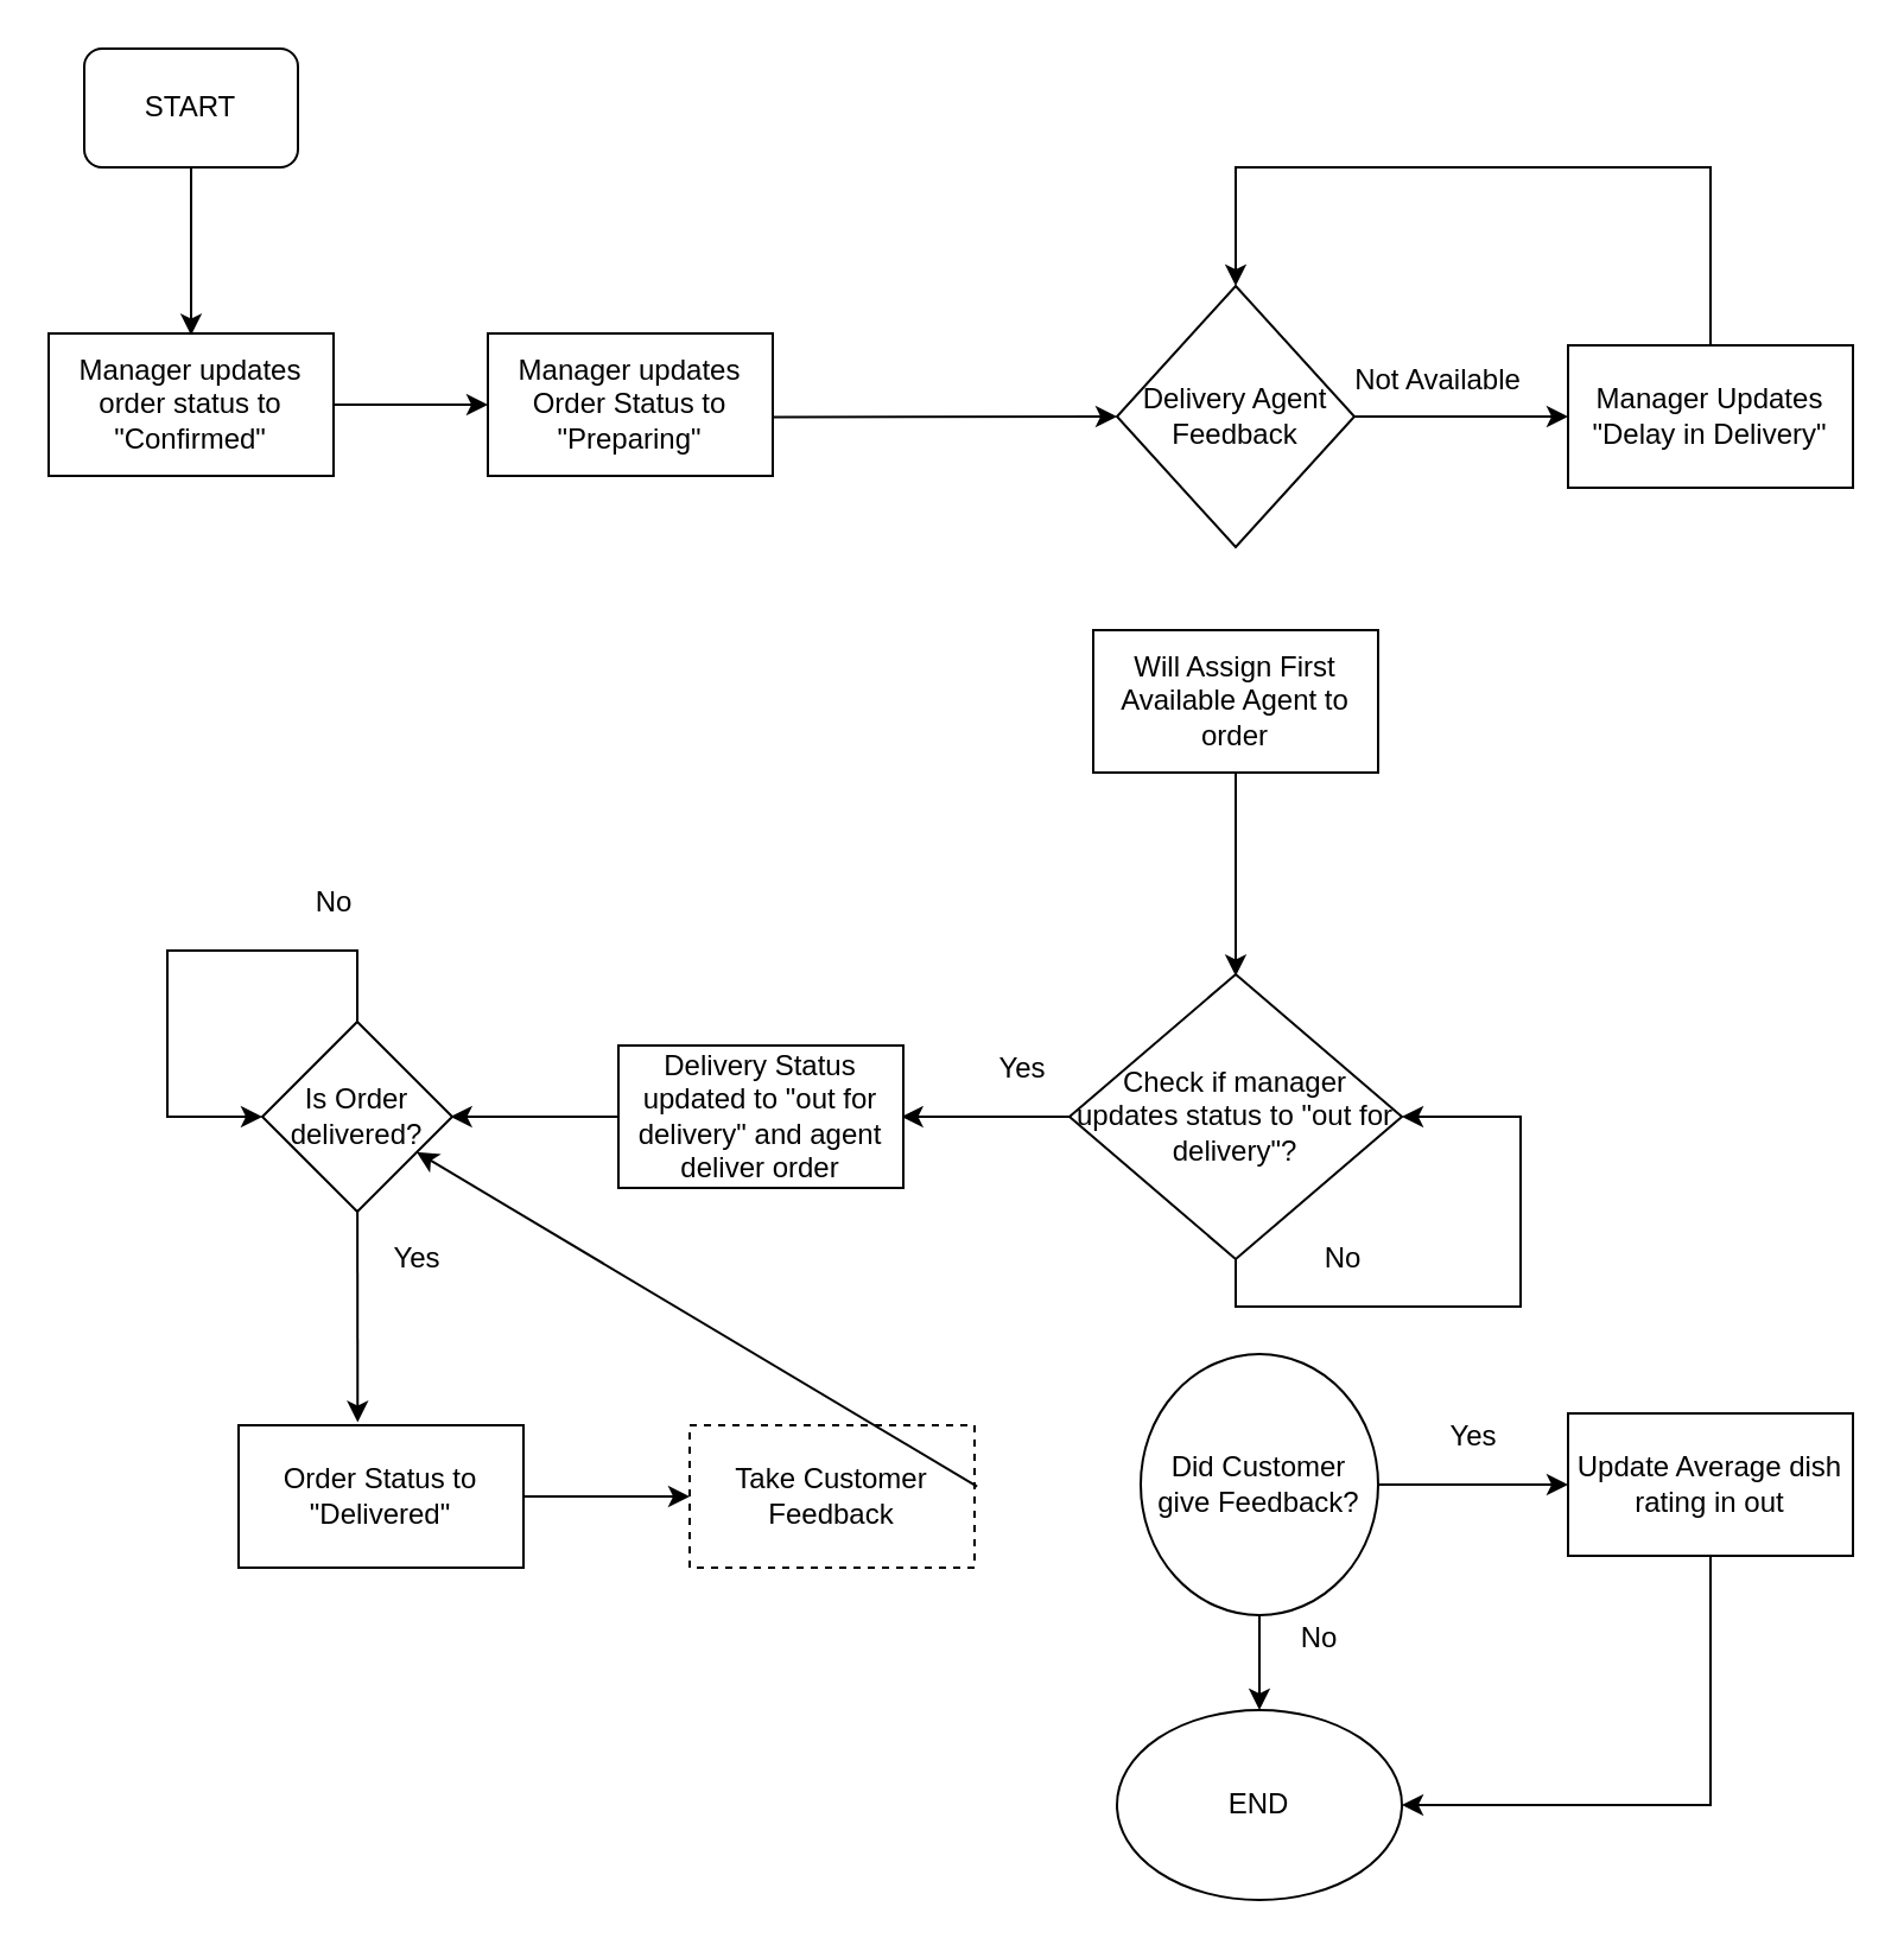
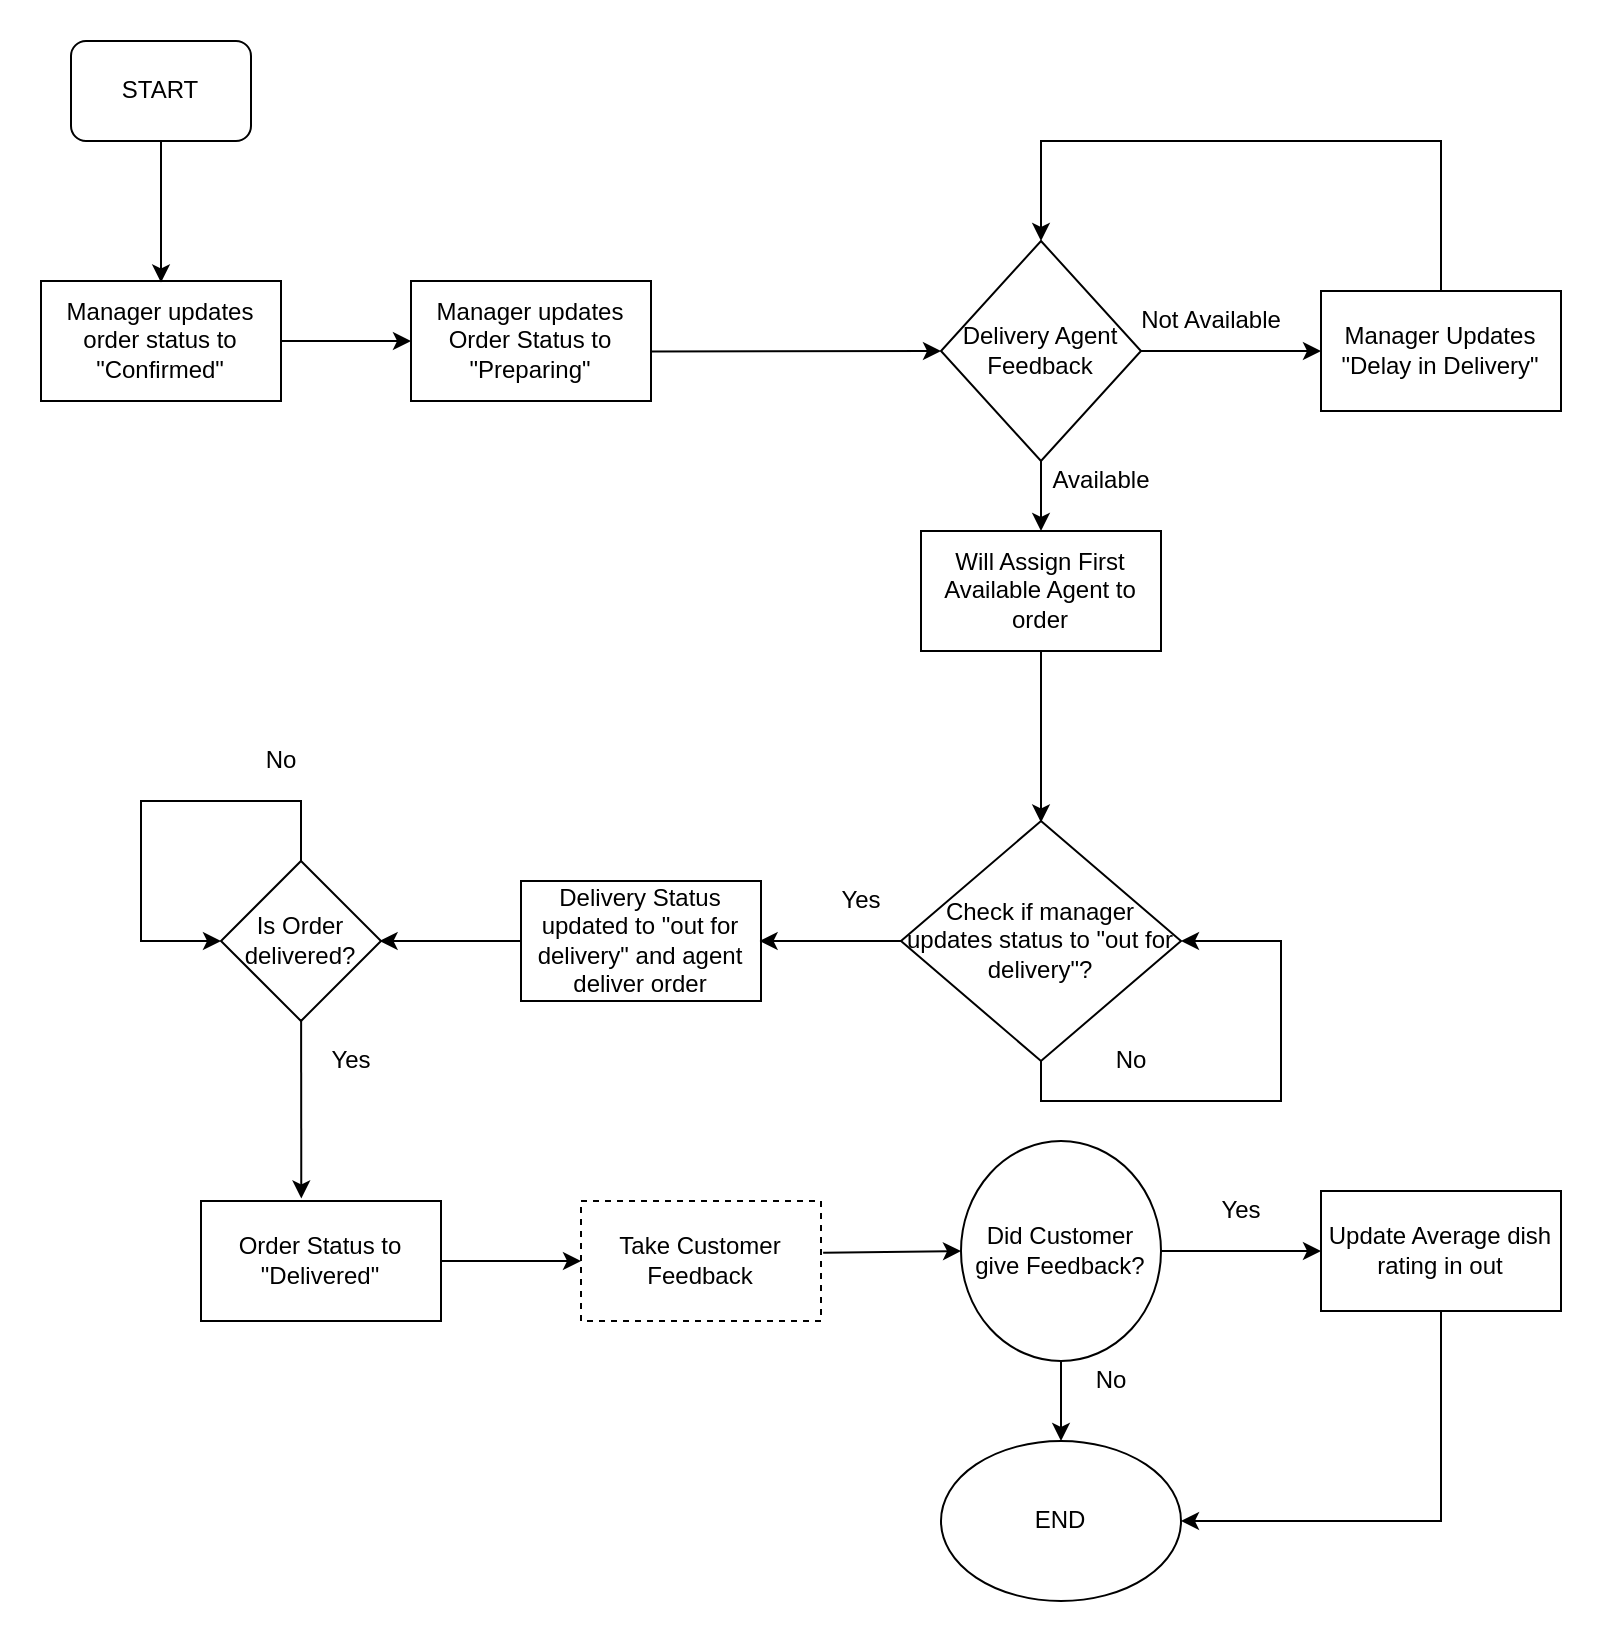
  <mxCell id="0" />
  <mxCell id="1" parent="0" />
  <mxCell id="2" value="START" style="whiteSpace=wrap;html=1;rounded=1;" parent="1" vertex="1"><mxGeometry x="35" y="20" width="90" height="50" as="geometry" /></mxCell>
  <mxCell id="3" value="Manager updates order status to &quot;Confirmed&quot;" style="rounded=0;whiteSpace=wrap;html=1;" parent="1" vertex="1"><mxGeometry x="20" y="140" width="120" height="60" as="geometry" /></mxCell>
  <mxCell id="4" value="Manager updates Order Status to &quot;Preparing&quot;" style="rounded=0;whiteSpace=wrap;html=1;" parent="1" vertex="1"><mxGeometry x="205" y="140" width="120" height="60" as="geometry" /></mxCell>
  <mxCell id="5" value="Delivery Agent Feedback" style="rhombus;whiteSpace=wrap;html=1;" parent="1" vertex="1"><mxGeometry x="470" y="120" width="100" height="110" as="geometry" /></mxCell>
  <mxCell id="6" value="" style="endArrow=classic;html=1;rounded=0;" parent="1" source="2" edge="1"><mxGeometry width="50" height="50" relative="1" as="geometry"><mxPoint x="80" y="120" as="sourcePoint" /><mxPoint x="80" y="140.711" as="targetPoint" /></mxGeometry></mxCell>
  <mxCell id="7" value="" style="endArrow=classic;html=1;rounded=0;entryX=0;entryY=0.5;entryDx=0;entryDy=0;" parent="1" source="3" target="4" edge="1"><mxGeometry width="50" height="50" relative="1" as="geometry"><mxPoint x="140" y="220" as="sourcePoint" /><mxPoint x="200" y="170" as="targetPoint" /></mxGeometry></mxCell>
  <mxCell id="8" value="Will Assign First Available Agent to order" style="rounded=0;whiteSpace=wrap;html=1;" parent="1" vertex="1"><mxGeometry x="460" y="265" width="120" height="60" as="geometry" /></mxCell>
  <mxCell id="9" value="Check if manager updates status to &quot;out for delivery&quot;?" style="rhombus;whiteSpace=wrap;html=1;" parent="1" vertex="1"><mxGeometry x="450" y="410" width="140" height="120" as="geometry" /></mxCell>
  <mxCell id="10" value="Delivery Status updated to &quot;out for delivery&quot; and agent deliver order" style="rounded=0;whiteSpace=wrap;html=1;" parent="1" vertex="1"><mxGeometry x="260" y="440" width="120" height="60" as="geometry" /></mxCell>
  <mxCell id="11" value="" style="endArrow=classic;html=1;rounded=0;entryX=0.5;entryY=0;entryDx=0;entryDy=0;exitX=0.5;exitY=0;exitDx=0;exitDy=0;" parent="1" source="13" target="5" edge="1"><mxGeometry width="50" height="50" relative="1" as="geometry"><mxPoint x="720" y="140" as="sourcePoint" /><mxPoint x="430" y="80" as="targetPoint" /><Array as="points"><mxPoint x="720" y="70" /><mxPoint x="520" y="70" /></Array></mxGeometry></mxCell>
+ <mxCell id="12" value="" style="endArrow=classic;html=1;rounded=0;exitX=0.5;exitY=1;exitDx=0;exitDy=0;entryX=0.5;entryY=0;entryDx=0;entryDy=0;" parent="1" source="5" target="8" edge="1"><mxGeometry width="50" height="50" relative="1" as="geometry"><mxPoint x="590" y="270" as="sourcePoint" /><mxPoint x="640" y="220" as="targetPoint" /></mxGeometry></mxCell>
  <mxCell id="13" value="Manager Updates &quot;Delay in Delivery&quot;" style="rounded=0;whiteSpace=wrap;html=1;" parent="1" vertex="1"><mxGeometry x="660" y="145" width="120" height="60" as="geometry" /></mxCell>
  <mxCell id="14" value="" style="endArrow=classic;html=1;rounded=0;exitX=1;exitY=0.5;exitDx=0;exitDy=0;entryX=0;entryY=0.5;entryDx=0;entryDy=0;" parent="1" source="5" target="13" edge="1"><mxGeometry width="50" height="50" relative="1" as="geometry"><mxPoint x="590" y="200" as="sourcePoint" /><mxPoint x="640" y="150" as="targetPoint" /></mxGeometry></mxCell>
  <mxCell id="15" value="" style="endArrow=classic;html=1;rounded=0;exitX=0.998;exitY=0.588;exitDx=0;exitDy=0;entryX=0;entryY=0.5;entryDx=0;entryDy=0;exitPerimeter=0;" parent="1" source="4" target="5" edge="1"><mxGeometry width="50" height="50" relative="1" as="geometry"><mxPoint x="360" y="210" as="sourcePoint" /><mxPoint x="410" y="160" as="targetPoint" /></mxGeometry></mxCell>
  <mxCell id="16" value="" style="endArrow=classic;html=1;rounded=0;" parent="1" source="8" edge="1"><mxGeometry width="50" height="50" relative="1" as="geometry"><mxPoint x="520" y="390" as="sourcePoint" /><mxPoint x="520" y="410.711" as="targetPoint" /></mxGeometry></mxCell>
  <mxCell id="17" value="" style="endArrow=classic;html=1;rounded=0;" parent="1" source="9" edge="1"><mxGeometry width="50" height="50" relative="1" as="geometry"><mxPoint x="379.289" y="520" as="sourcePoint" /><mxPoint x="379.289" y="470" as="targetPoint" /></mxGeometry></mxCell>
  <mxCell id="18" value="Is Order delivered?" style="rhombus;whiteSpace=wrap;html=1;" parent="1" vertex="1"><mxGeometry x="110" y="430" width="80" height="80" as="geometry" /></mxCell>
  <mxCell id="19" value="Order Status to &quot;Delivered&quot;" style="rounded=0;whiteSpace=wrap;html=1;" parent="1" vertex="1"><mxGeometry x="100" y="600" width="120" height="60" as="geometry" /></mxCell>
  <mxCell id="20" value="Take Customer Feedback" style="rounded=0;whiteSpace=wrap;html=1;dashed=1;" parent="1" vertex="1"><mxGeometry x="290" y="600" width="120" height="60" as="geometry" /></mxCell>
  <mxCell id="21" value="" style="endArrow=classic;html=1;rounded=0;entryX=0.418;entryY=-0.021;entryDx=0;entryDy=0;entryPerimeter=0;" parent="1" source="18" target="19" edge="1"><mxGeometry width="50" height="50" relative="1" as="geometry"><mxPoint x="150" y="560" as="sourcePoint" /><mxPoint x="150" y="580.711" as="targetPoint" /></mxGeometry></mxCell>
  <mxCell id="22" value="" style="endArrow=classic;html=1;rounded=0;exitX=1;exitY=0.5;exitDx=0;exitDy=0;entryX=0;entryY=0.5;entryDx=0;entryDy=0;" parent="1" source="19" target="20" edge="1"><mxGeometry width="50" height="50" relative="1" as="geometry"><mxPoint x="200" y="710" as="sourcePoint" /><mxPoint x="250" y="660" as="targetPoint" /></mxGeometry></mxCell>
  <mxCell id="23" value="Did Customer give Feedback?" style="ellipse;whiteSpace=wrap;html=1;" parent="1" vertex="1"><mxGeometry x="480" y="570" width="100" height="110" as="geometry" /></mxCell>
- <mxCell id="24" value="" style="endArrow=classic;html=1;rounded=0;exitX=1.009;exitY=0.431;exitDx=0;exitDy=0;exitPerimeter=0;" parent="1" source="20" target="18" edge="1"><mxGeometry width="50" height="50" relative="1" as="geometry"><mxPoint x="410" y="670" as="sourcePoint" /><mxPoint x="480" y="620" as="targetPoint" /></mxGeometry></mxCell>
+ <mxCell id="24" value="" style="endArrow=classic;html=1;rounded=0;entryX=0;entryY=0.5;entryDx=0;entryDy=0;exitX=1.009;exitY=0.431;exitDx=0;exitDy=0;exitPerimeter=0;" parent="1" source="20" target="23" edge="1"><mxGeometry width="50" height="50" relative="1" as="geometry"><mxPoint x="410" y="670" as="sourcePoint" /><mxPoint x="480" y="620" as="targetPoint" /></mxGeometry></mxCell>
  <mxCell id="25" value="Update Average dish rating in out" style="rounded=0;whiteSpace=wrap;html=1;" parent="1" vertex="1"><mxGeometry x="660" y="595" width="120" height="60" as="geometry" /></mxCell>
  <mxCell id="26" value="" style="endArrow=classic;html=1;rounded=0;entryX=0;entryY=0.5;entryDx=0;entryDy=0;" parent="1" source="23" target="25" edge="1"><mxGeometry width="50" height="50" relative="1" as="geometry"><mxPoint x="580" y="675" as="sourcePoint" /><mxPoint x="650.711" y="625" as="targetPoint" /></mxGeometry></mxCell>
  <mxCell id="27" value="END" style="ellipse;whiteSpace=wrap;html=1;" parent="1" vertex="1"><mxGeometry x="470" y="720" width="120" height="80" as="geometry" /></mxCell>
  <mxCell id="28" value="" style="endArrow=classic;html=1;rounded=0;" parent="1" source="23" edge="1"><mxGeometry width="50" height="50" relative="1" as="geometry"><mxPoint x="530" y="730" as="sourcePoint" /><mxPoint x="530" y="720" as="targetPoint" /></mxGeometry></mxCell>
  <mxCell id="29" value="" style="endArrow=classic;html=1;rounded=0;entryX=1;entryY=0.5;entryDx=0;entryDy=0;exitX=0.5;exitY=1;exitDx=0;exitDy=0;" parent="1" source="25" edge="1"><mxGeometry width="50" height="50" relative="1" as="geometry"><mxPoint x="720" y="660" as="sourcePoint" /><mxPoint x="590" y="760" as="targetPoint" /><Array as="points"><mxPoint x="720" y="760" /></Array></mxGeometry></mxCell>
  <mxCell id="30" value="" style="endArrow=classic;html=1;rounded=0;exitX=0.5;exitY=1;exitDx=0;exitDy=0;entryX=1;entryY=0.5;entryDx=0;entryDy=0;" parent="1" source="9" target="9" edge="1"><mxGeometry width="50" height="50" relative="1" as="geometry"><mxPoint x="650" y="490" as="sourcePoint" /><mxPoint x="700" y="440" as="targetPoint" /><Array as="points"><mxPoint x="520" y="550" /><mxPoint x="640" y="550" /><mxPoint x="640" y="520" /><mxPoint x="640" y="470" /></Array></mxGeometry></mxCell>
  <mxCell id="31" value="" style="endArrow=classic;html=1;rounded=0;" parent="1" source="10" edge="1"><mxGeometry width="50" height="50" relative="1" as="geometry"><mxPoint x="189.289" y="520" as="sourcePoint" /><mxPoint x="189.289" y="470" as="targetPoint" /></mxGeometry></mxCell>
  <mxCell id="32" value="" style="endArrow=classic;html=1;rounded=0;exitX=0.5;exitY=0;exitDx=0;exitDy=0;entryX=0;entryY=0.5;entryDx=0;entryDy=0;" parent="1" source="18" target="18" edge="1"><mxGeometry width="50" height="50" relative="1" as="geometry"><mxPoint x="70" y="440" as="sourcePoint" /><mxPoint x="70" y="480" as="targetPoint" /><Array as="points"><mxPoint x="150" y="400" /><mxPoint x="70" y="400" /><mxPoint x="70" y="470" /></Array></mxGeometry></mxCell>
  <mxCell id="33" value="No" style="text;html=1;align=center;verticalAlign=middle;resizable=0;points=[];autosize=1;strokeColor=none;fillColor=none;" parent="1" vertex="1"><mxGeometry x="125" y="370" width="30" height="20" as="geometry" /></mxCell>
  <mxCell id="34" value="Not Available" style="text;html=1;align=center;verticalAlign=middle;resizable=0;points=[];autosize=1;strokeColor=none;fillColor=none;" parent="1" vertex="1"><mxGeometry x="560" y="150" width="90" height="20" as="geometry" /></mxCell>
+ <mxCell id="35" value="Available" style="text;html=1;align=center;verticalAlign=middle;resizable=0;points=[];autosize=1;strokeColor=none;fillColor=none;" parent="1" vertex="1"><mxGeometry x="520" y="230" width="60" height="20" as="geometry" /></mxCell>
  <mxCell id="36" value="No" style="text;html=1;align=center;verticalAlign=middle;resizable=0;points=[];autosize=1;strokeColor=none;fillColor=none;" parent="1" vertex="1"><mxGeometry x="550" y="520" width="30" height="20" as="geometry" /></mxCell>
  <mxCell id="37" value="Yes" style="text;html=1;align=center;verticalAlign=middle;resizable=0;points=[];autosize=1;strokeColor=none;fillColor=none;" parent="1" vertex="1"><mxGeometry x="410" y="440" width="40" height="20" as="geometry" /></mxCell>
  <mxCell id="38" value="Yes" style="text;html=1;align=center;verticalAlign=middle;resizable=0;points=[];autosize=1;strokeColor=none;fillColor=none;" parent="1" vertex="1"><mxGeometry x="155" y="520" width="40" height="20" as="geometry" /></mxCell>
  <mxCell id="39" value="No" style="text;html=1;align=center;verticalAlign=middle;resizable=0;points=[];autosize=1;strokeColor=none;fillColor=none;" parent="1" vertex="1"><mxGeometry x="540" y="680" width="30" height="20" as="geometry" /></mxCell>
  <mxCell id="40" value="Yes" style="text;html=1;align=center;verticalAlign=middle;resizable=0;points=[];autosize=1;strokeColor=none;fillColor=none;" parent="1" vertex="1"><mxGeometry x="600" y="595" width="40" height="20" as="geometry" /></mxCell>
